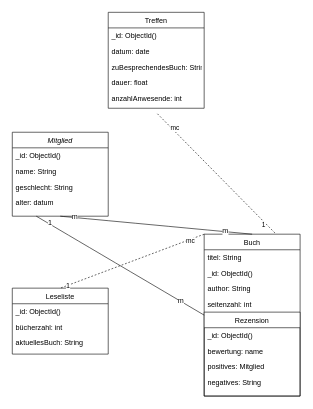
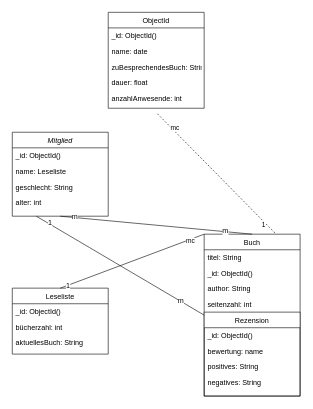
  <mxCell id="0" />
  <mxCell id="1" parent="0" />
  <mxCell id="2" value="Mitglied" style="swimlane;fontStyle=2;align=center;verticalAlign=top;childLayout=stackLayout;horizontal=1;startSize=26;horizontalStack=0;resizeParent=1;resizeLast=0;collapsible=1;marginBottom=0;rounded=0;shadow=0;strokeWidth=1;" parent="1" vertex="1"><mxGeometry x="20" y="220" width="160" height="140" as="geometry"><mxRectangle x="230" y="140" width="160" height="26" as="alternateBounds" /></mxGeometry></mxCell>
  <mxCell id="3" value="_id: ObjectId()" style="text;align=left;verticalAlign=top;spacingLeft=4;spacingRight=4;overflow=hidden;rotatable=0;points=[[0,0.5],[1,0.5]];portConstraint=eastwest;" parent="2" vertex="1"><mxGeometry y="26" width="160" height="26" as="geometry" /></mxCell>
- <mxCell id="4" value="name: String" style="text;align=left;verticalAlign=top;spacingLeft=4;spacingRight=4;overflow=hidden;rotatable=0;points=[[0,0.5],[1,0.5]];portConstraint=eastwest;rounded=0;shadow=0;html=0;" parent="2" vertex="1"><mxGeometry y="52" width="160" height="26" as="geometry" /></mxCell>
+ <mxCell id="4" value="name: Leseliste" style="text;align=left;verticalAlign=top;spacingLeft=4;spacingRight=4;overflow=hidden;rotatable=0;points=[[0,0.5],[1,0.5]];portConstraint=eastwest;rounded=0;shadow=0;html=0;" parent="2" vertex="1"><mxGeometry y="52" width="160" height="26" as="geometry" /></mxCell>
  <mxCell id="5" value="geschlecht: String" style="text;align=left;verticalAlign=top;spacingLeft=4;spacingRight=4;overflow=hidden;rotatable=0;points=[[0,0.5],[1,0.5]];portConstraint=eastwest;rounded=0;shadow=0;html=0;" parent="2" vertex="1"><mxGeometry y="78" width="160" height="26" as="geometry" /></mxCell>
- <mxCell id="6" value="alter: datum" style="text;align=left;verticalAlign=top;spacingLeft=4;spacingRight=4;overflow=hidden;rotatable=0;points=[[0,0.5],[1,0.5]];portConstraint=eastwest;rounded=0;shadow=0;html=0;" parent="2" vertex="1"><mxGeometry y="104" width="160" height="26" as="geometry" /></mxCell>
+ <mxCell id="6" value="alter: int" style="text;align=left;verticalAlign=top;spacingLeft=4;spacingRight=4;overflow=hidden;rotatable=0;points=[[0,0.5],[1,0.5]];portConstraint=eastwest;rounded=0;shadow=0;html=0;" parent="2" vertex="1"><mxGeometry y="104" width="160" height="26" as="geometry" /></mxCell>
  <mxCell id="7" value="Buch" style="swimlane;fontStyle=0;align=center;verticalAlign=top;childLayout=stackLayout;horizontal=1;startSize=26;horizontalStack=0;resizeParent=1;resizeLast=0;collapsible=1;marginBottom=0;rounded=0;shadow=0;strokeWidth=1;" parent="1" vertex="1"><mxGeometry x="340" y="390" width="160" height="270" as="geometry"><mxRectangle x="550" y="140" width="160" height="26" as="alternateBounds" /></mxGeometry></mxCell>
  <mxCell id="8" value="titel: String" style="text;align=left;verticalAlign=top;spacingLeft=4;spacingRight=4;overflow=hidden;rotatable=0;points=[[0,0.5],[1,0.5]];portConstraint=eastwest;rounded=0;shadow=0;html=0;" parent="7" vertex="1"><mxGeometry y="26" width="160" height="26" as="geometry" /></mxCell>
  <mxCell id="9" value="_id: ObjectId()" style="text;align=left;verticalAlign=top;spacingLeft=4;spacingRight=4;overflow=hidden;rotatable=0;points=[[0,0.5],[1,0.5]];portConstraint=eastwest;" parent="7" vertex="1"><mxGeometry y="52" width="160" height="26" as="geometry" /></mxCell>
  <mxCell id="10" value="author: String" style="text;align=left;verticalAlign=top;spacingLeft=4;spacingRight=4;overflow=hidden;rotatable=0;points=[[0,0.5],[1,0.5]];portConstraint=eastwest;rounded=0;shadow=0;html=0;" parent="7" vertex="1"><mxGeometry y="78" width="160" height="26" as="geometry" /></mxCell>
  <mxCell id="11" value="seitenzahl: int" style="text;align=left;verticalAlign=top;spacingLeft=4;spacingRight=4;overflow=hidden;rotatable=0;points=[[0,0.5],[1,0.5]];portConstraint=eastwest;rounded=0;shadow=0;html=0;" parent="7" vertex="1"><mxGeometry y="104" width="160" height="26" as="geometry" /></mxCell>
  <mxCell id="12" value="Rezension" style="swimlane;fontStyle=0;align=center;verticalAlign=top;childLayout=stackLayout;horizontal=1;startSize=26;horizontalStack=0;resizeParent=1;resizeLast=0;collapsible=1;marginBottom=0;rounded=0;shadow=0;strokeWidth=1;" parent="7" vertex="1"><mxGeometry y="130" width="160" height="140" as="geometry"><mxRectangle x="550" y="140" width="160" height="26" as="alternateBounds" /></mxGeometry></mxCell>
  <mxCell id="13" value="_id: ObjectId()" style="text;align=left;verticalAlign=top;spacingLeft=4;spacingRight=4;overflow=hidden;rotatable=0;points=[[0,0.5],[1,0.5]];portConstraint=eastwest;" parent="12" vertex="1"><mxGeometry y="26" width="160" height="26" as="geometry" /></mxCell>
  <mxCell id="14" value="bewertung: name" style="text;align=left;verticalAlign=top;spacingLeft=4;spacingRight=4;overflow=hidden;rotatable=0;points=[[0,0.5],[1,0.5]];portConstraint=eastwest;rounded=0;shadow=0;html=0;" parent="12" vertex="1"><mxGeometry y="52" width="160" height="26" as="geometry" /></mxCell>
- <mxCell id="15" value="positives: Mitglied" style="text;align=left;verticalAlign=top;spacingLeft=4;spacingRight=4;overflow=hidden;rotatable=0;points=[[0,0.5],[1,0.5]];portConstraint=eastwest;rounded=0;shadow=0;html=0;" parent="12" vertex="1"><mxGeometry y="78" width="160" height="26" as="geometry" /></mxCell>
+ <mxCell id="15" value="positives: String" style="text;align=left;verticalAlign=top;spacingLeft=4;spacingRight=4;overflow=hidden;rotatable=0;points=[[0,0.5],[1,0.5]];portConstraint=eastwest;rounded=0;shadow=0;html=0;" parent="12" vertex="1"><mxGeometry y="78" width="160" height="26" as="geometry" /></mxCell>
  <mxCell id="16" value="negatives: String" style="text;align=left;verticalAlign=top;spacingLeft=4;spacingRight=4;overflow=hidden;rotatable=0;points=[[0,0.5],[1,0.5]];portConstraint=eastwest;rounded=0;shadow=0;html=0;" parent="12" vertex="1"><mxGeometry y="104" width="160" height="26" as="geometry" /></mxCell>
- <mxCell id="17" value="Treffen" style="swimlane;fontStyle=0;align=center;verticalAlign=top;childLayout=stackLayout;horizontal=1;startSize=26;horizontalStack=0;resizeParent=1;resizeLast=0;collapsible=1;marginBottom=0;rounded=0;shadow=0;strokeWidth=1;" parent="1" vertex="1"><mxGeometry x="180" y="20" width="160" height="160" as="geometry"><mxRectangle x="550" y="140" width="160" height="26" as="alternateBounds" /></mxGeometry></mxCell>
+ <mxCell id="17" value="ObjectId" style="swimlane;fontStyle=0;align=center;verticalAlign=top;childLayout=stackLayout;horizontal=1;startSize=26;horizontalStack=0;resizeParent=1;resizeLast=0;collapsible=1;marginBottom=0;rounded=0;shadow=0;strokeWidth=1;" parent="1" vertex="1"><mxGeometry x="180" y="20" width="160" height="160" as="geometry"><mxRectangle x="550" y="140" width="160" height="26" as="alternateBounds" /></mxGeometry></mxCell>
  <mxCell id="18" value="_id: ObjectId()" style="text;align=left;verticalAlign=top;spacingLeft=4;spacingRight=4;overflow=hidden;rotatable=0;points=[[0,0.5],[1,0.5]];portConstraint=eastwest;" parent="17" vertex="1"><mxGeometry y="26" width="160" height="26" as="geometry" /></mxCell>
- <mxCell id="19" value="datum: date" style="text;align=left;verticalAlign=top;spacingLeft=4;spacingRight=4;overflow=hidden;rotatable=0;points=[[0,0.5],[1,0.5]];portConstraint=eastwest;rounded=0;shadow=0;html=0;" parent="17" vertex="1"><mxGeometry y="52" width="160" height="26" as="geometry" /></mxCell>
+ <mxCell id="19" value="name: date" style="text;align=left;verticalAlign=top;spacingLeft=4;spacingRight=4;overflow=hidden;rotatable=0;points=[[0,0.5],[1,0.5]];portConstraint=eastwest;rounded=0;shadow=0;html=0;" parent="17" vertex="1"><mxGeometry y="52" width="160" height="26" as="geometry" /></mxCell>
  <mxCell id="20" value="zuBesprechendesBuch: String" style="text;align=left;verticalAlign=top;spacingLeft=4;spacingRight=4;overflow=hidden;rotatable=0;points=[[0,0.5],[1,0.5]];portConstraint=eastwest;rounded=0;shadow=0;html=0;" parent="17" vertex="1"><mxGeometry y="78" width="160" height="26" as="geometry" /></mxCell>
  <mxCell id="21" value="dauer: float" style="text;align=left;verticalAlign=top;spacingLeft=4;spacingRight=4;overflow=hidden;rotatable=0;points=[[0,0.5],[1,0.5]];portConstraint=eastwest;rounded=0;shadow=0;html=0;" parent="17" vertex="1"><mxGeometry y="104" width="160" height="26" as="geometry" /></mxCell>
  <mxCell id="22" value="anzahlAnwesende: int" style="text;align=left;verticalAlign=top;spacingLeft=4;spacingRight=4;overflow=hidden;rotatable=0;points=[[0,0.5],[1,0.5]];portConstraint=eastwest;rounded=0;shadow=0;html=0;" parent="17" vertex="1"><mxGeometry y="130" width="160" height="26" as="geometry" /></mxCell>
  <mxCell id="23" value="Leseliste" style="swimlane;fontStyle=0;align=center;verticalAlign=top;childLayout=stackLayout;horizontal=1;startSize=26;horizontalStack=0;resizeParent=1;resizeLast=0;collapsible=1;marginBottom=0;rounded=0;shadow=0;strokeWidth=1;" parent="1" vertex="1"><mxGeometry x="20" y="480" width="160" height="110" as="geometry"><mxRectangle x="550" y="140" width="160" height="26" as="alternateBounds" /></mxGeometry></mxCell>
  <mxCell id="24" value="_id: ObjectId()" style="text;align=left;verticalAlign=top;spacingLeft=4;spacingRight=4;overflow=hidden;rotatable=0;points=[[0,0.5],[1,0.5]];portConstraint=eastwest;" parent="23" vertex="1"><mxGeometry y="26" width="160" height="26" as="geometry" /></mxCell>
  <mxCell id="25" value="bücherzahl: int" style="text;align=left;verticalAlign=top;spacingLeft=4;spacingRight=4;overflow=hidden;rotatable=0;points=[[0,0.5],[1,0.5]];portConstraint=eastwest;rounded=0;shadow=0;html=0;" parent="23" vertex="1"><mxGeometry y="52" width="160" height="26" as="geometry" /></mxCell>
  <mxCell id="26" value="aktuellesBuch: String" style="text;align=left;verticalAlign=top;spacingLeft=4;spacingRight=4;overflow=hidden;rotatable=0;points=[[0,0.5],[1,0.5]];portConstraint=eastwest;rounded=0;shadow=0;html=0;" parent="23" vertex="1"><mxGeometry y="78" width="160" height="26" as="geometry" /></mxCell>
  <mxCell id="27" value="" style="endArrow=none;html=1;rounded=0;fontSize=12;startSize=8;endSize=8;curved=1;entryX=0.5;entryY=0;entryDx=0;entryDy=0;exitX=0.5;exitY=1;exitDx=0;exitDy=0;" parent="1" source="2" target="7" edge="1"><mxGeometry width="50" height="50" relative="1" as="geometry"><mxPoint x="170" y="420" as="sourcePoint" /><mxPoint x="290" y="420" as="targetPoint" /></mxGeometry></mxCell>
  <mxCell id="28" value="m" style="edgeLabel;html=1;align=center;verticalAlign=middle;resizable=0;points=[];fontSize=12;" parent="27" vertex="1" connectable="0"><mxGeometry x="-0.848" y="1" relative="1" as="geometry"><mxPoint as="offset" /></mxGeometry></mxCell>
  <mxCell id="29" value="m" style="edgeLabel;html=1;align=center;verticalAlign=middle;resizable=0;points=[];fontSize=12;" parent="27" vertex="1" connectable="0"><mxGeometry x="0.716" y="1" relative="1" as="geometry"><mxPoint as="offset" /></mxGeometry></mxCell>
  <mxCell id="30" value="" style="endArrow=none;html=1;rounded=0;entryX=0.75;entryY=0;entryDx=0;entryDy=0;exitX=0.513;exitY=1.509;exitDx=0;exitDy=0;exitPerimeter=0;dashed=1;" parent="1" source="22" target="7" edge="1"><mxGeometry relative="1" as="geometry"><mxPoint x="300" y="340" as="sourcePoint" /><mxPoint x="420" y="240" as="targetPoint" /></mxGeometry></mxCell>
  <mxCell id="31" value="mc" style="edgeLabel;html=1;align=center;verticalAlign=middle;resizable=0;points=[];" parent="30" vertex="1" connectable="0"><mxGeometry x="-0.741" y="4" relative="1" as="geometry"><mxPoint as="offset" /></mxGeometry></mxCell>
  <mxCell id="32" value="1" style="edgeLabel;html=1;align=center;verticalAlign=middle;resizable=0;points=[];" parent="30" vertex="1" connectable="0"><mxGeometry x="0.813" y="-4" relative="1" as="geometry"><mxPoint as="offset" /></mxGeometry></mxCell>
- <mxCell id="33" value="" style="endArrow=none;html=1;rounded=0;exitX=0;exitY=0;exitDx=0;exitDy=0;entryX=0.5;entryY=0;entryDx=0;entryDy=0;dashed=1;" parent="1" source="7" target="23" edge="1"><mxGeometry relative="1" as="geometry"><mxPoint x="134" y="440" as="sourcePoint" /><mxPoint x="254" y="440" as="targetPoint" /></mxGeometry></mxCell>
+ <mxCell id="33" value="" style="endArrow=none;html=1;rounded=0;exitX=0;exitY=0;exitDx=0;exitDy=0;entryX=0.5;entryY=0;entryDx=0;entryDy=0;" parent="1" source="7" target="23" edge="1"><mxGeometry relative="1" as="geometry"><mxPoint x="134" y="440" as="sourcePoint" /><mxPoint x="254" y="440" as="targetPoint" /></mxGeometry></mxCell>
  <mxCell id="34" value="mc" style="edgeLabel;html=1;align=center;verticalAlign=middle;resizable=0;points=[];" parent="33" vertex="1" connectable="0"><mxGeometry x="-0.796" y="2" relative="1" as="geometry"><mxPoint as="offset" /></mxGeometry></mxCell>
  <mxCell id="35" value="1" style="edgeLabel;html=1;align=center;verticalAlign=middle;resizable=0;points=[];fontSize=12;" parent="33" vertex="1" connectable="0"><mxGeometry x="0.895" relative="1" as="geometry"><mxPoint as="offset" /></mxGeometry></mxCell>
  <mxCell id="36" value="" style="endArrow=none;html=1;rounded=0;fontSize=12;startSize=8;endSize=8;curved=1;entryX=0;entryY=0.5;entryDx=0;entryDy=0;exitX=0.25;exitY=1;exitDx=0;exitDy=0;" edge="1" parent="1" source="2" target="7"><mxGeometry width="50" height="50" relative="1" as="geometry"><mxPoint x="110" y="370" as="sourcePoint" /><mxPoint x="430" y="400" as="targetPoint" /></mxGeometry></mxCell>
  <mxCell id="37" value="1" style="edgeLabel;html=1;align=center;verticalAlign=middle;resizable=0;points=[];fontSize=12;" vertex="1" connectable="0" parent="36"><mxGeometry x="-0.848" y="1" relative="1" as="geometry"><mxPoint as="offset" /></mxGeometry></mxCell>
  <mxCell id="38" value="m" style="edgeLabel;html=1;align=center;verticalAlign=middle;resizable=0;points=[];fontSize=12;" vertex="1" connectable="0" parent="36"><mxGeometry x="0.716" y="1" relative="1" as="geometry"><mxPoint as="offset" /></mxGeometry></mxCell>
